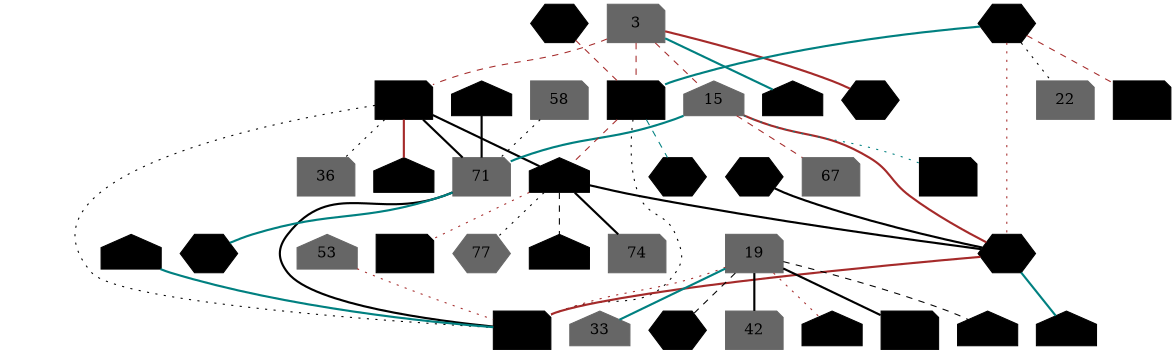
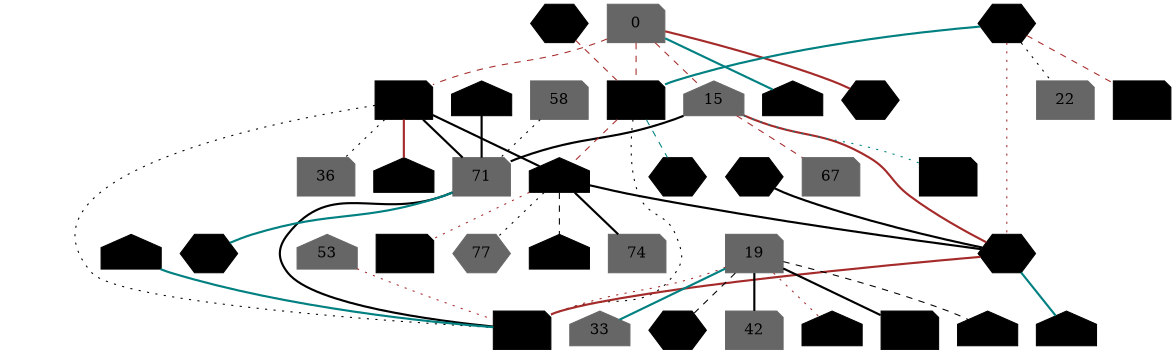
  graph {
    node [color=black shape=note style=filled]
    edge [color=black style=bold]
-   3 [color=gray40 super="+2"]
+   3 [color=gray40 super="+2" label=0]
    11 [super="+10"]
    15 [color=gray40 shape=house super="+14"]
    23 [shape=house]
    52 [super="+4"]
    66 [shape=hexagon]
    36 [color=gray40]
    64 [shape=house]
    65 [shape=house super="+12+21+28+31+40+46+62+63"]
    71 [color=gray40 super="+34"]
    76 [super="+69+20"]
    68 [shape=hexagon super="+8+39+49+54+55"]
    37
    67 [color=gray40]
    57 [shape=hexagon]
    7 [shape=hexagon super="+5"]
    22 [color=gray40]
    79
    70 [shape=house]
    73 [shape=house]
    74 [color=gray40]
    75 [super="+35+47"]
    77 [color=gray40 shape=hexagon]
    80 [shape=hexagon]
    19 [color=gray40 super="+18"]
    33 [color=gray40 shape=house super="+30"]
    41 [shape=hexagon super="+32"]
    n28 [color=gray40 label=42]
    50 [shape=house]
    72
    78 [shape=house]
    26 [shape=hexagon]
    27 [shape=house]
    48 [shape=house]
    53 [color=gray40 shape=house]
    58 [color=gray40]
    61 [shape=hexagon]
    3 -- 11 [color=brown style=dashed]
    3 -- 15 [color=brown style=dashed]
    3 -- 23 [color=teal]
    3 -- 52 [color=brown style=dashed weight=4]
    3 -- 66 [color=brown]
    11 -- 36 [style=dotted]
    11 -- 64 [color=brown]
    11 -- 65 [weight=4]
    11 -- 71
    11 -- 76 [style=dotted]
-   15 -- 71 [color=teal weight=4]
+   15 -- 71 [weight=4]
    15 -- 68 [color=brown]
    15 -- 37 [color=teal style=dotted]
    15 -- 67 [color=brown style=dashed]
    52 -- 65 [color=brown style=dashed]
    52 -- 76 [style=dotted]
    52 -- 57 [color=teal style=dashed]
    65 -- 68
    65 -- 73 [style=dashed]
    65 -- 74
    65 -- 75 [color=brown style=dotted]
    65 -- 77 [style=dotted]
    71 -- 76
    71 -- 80 [color=teal]
    68 -- 76 [color=brown]
    68 -- 70 [color=teal]
    7 -- 52 [color=teal]
    7 -- 68 [color=brown style=dotted weight=4]
    7 -- 22 [style=dotted]
    7 -- 79 [color=brown style=dashed]
    19 -- 76 [color=brown style=dotted weight=4]
    19 -- 33 [color=teal]
    19 -- 41 [style=dashed]
    19 -- n28
    19 -- 50 [color=brown style=dotted]
    19 -- 72
    19 -- 78 [style=dashed]
    26 -- 52 [color=brown style=dashed]
    27 -- 76 [color=teal]
    48 -- 71
    53 -- 76 [color=brown style=dotted]
    58 -- 71 [style=dotted]
    61 -- 68
  }
